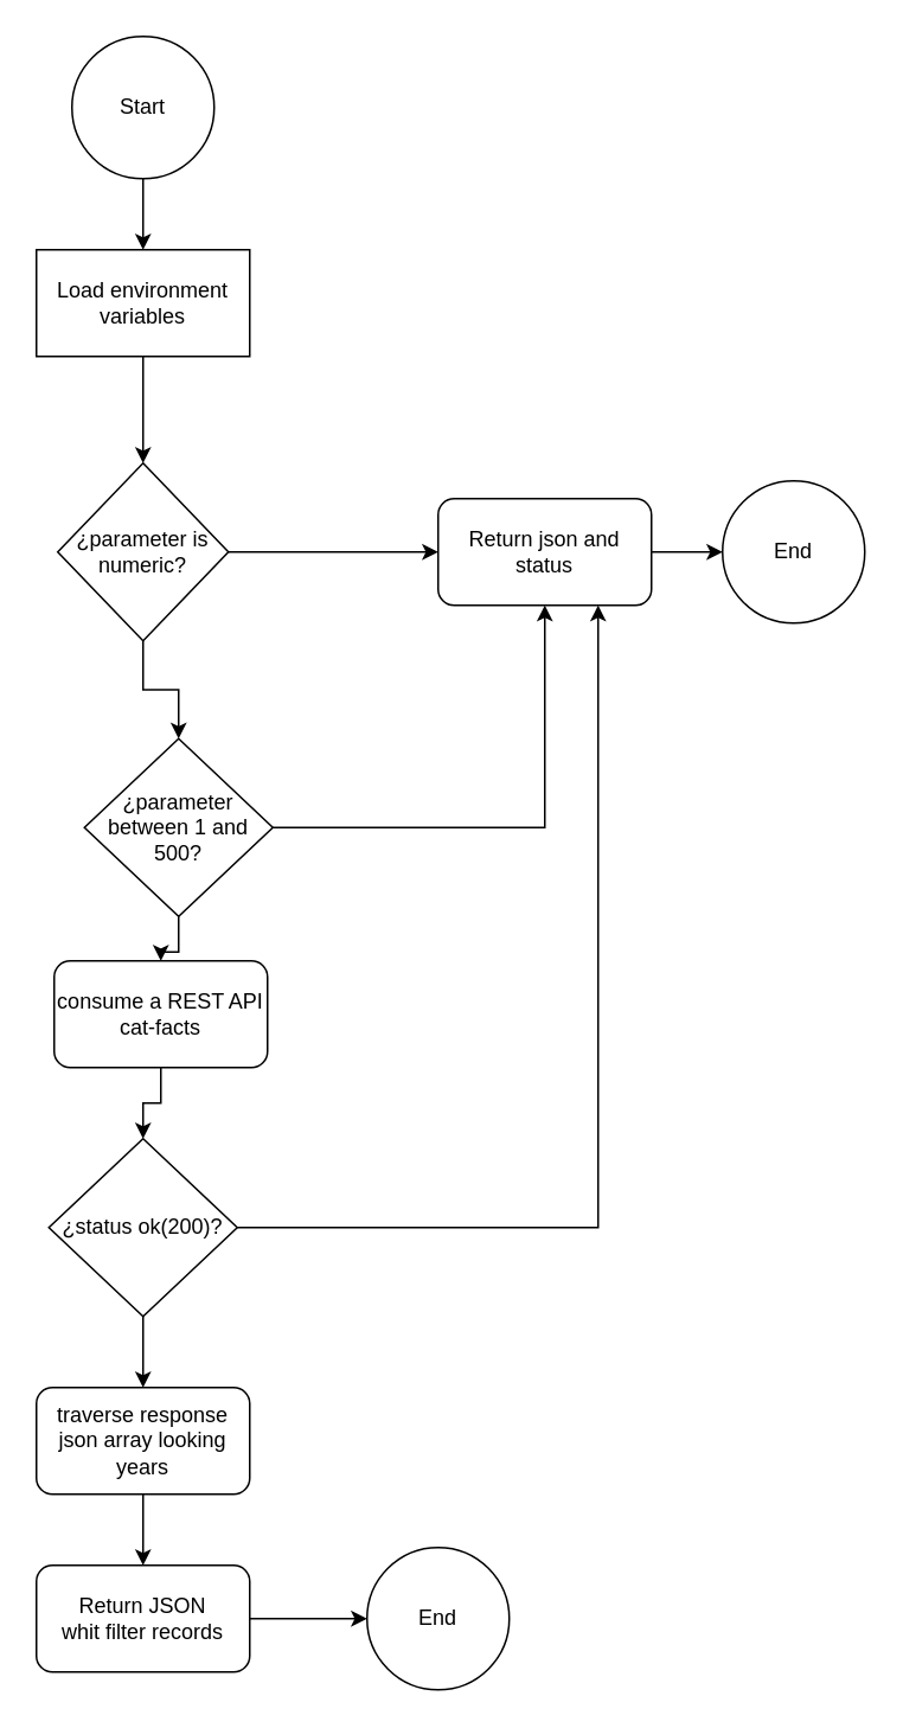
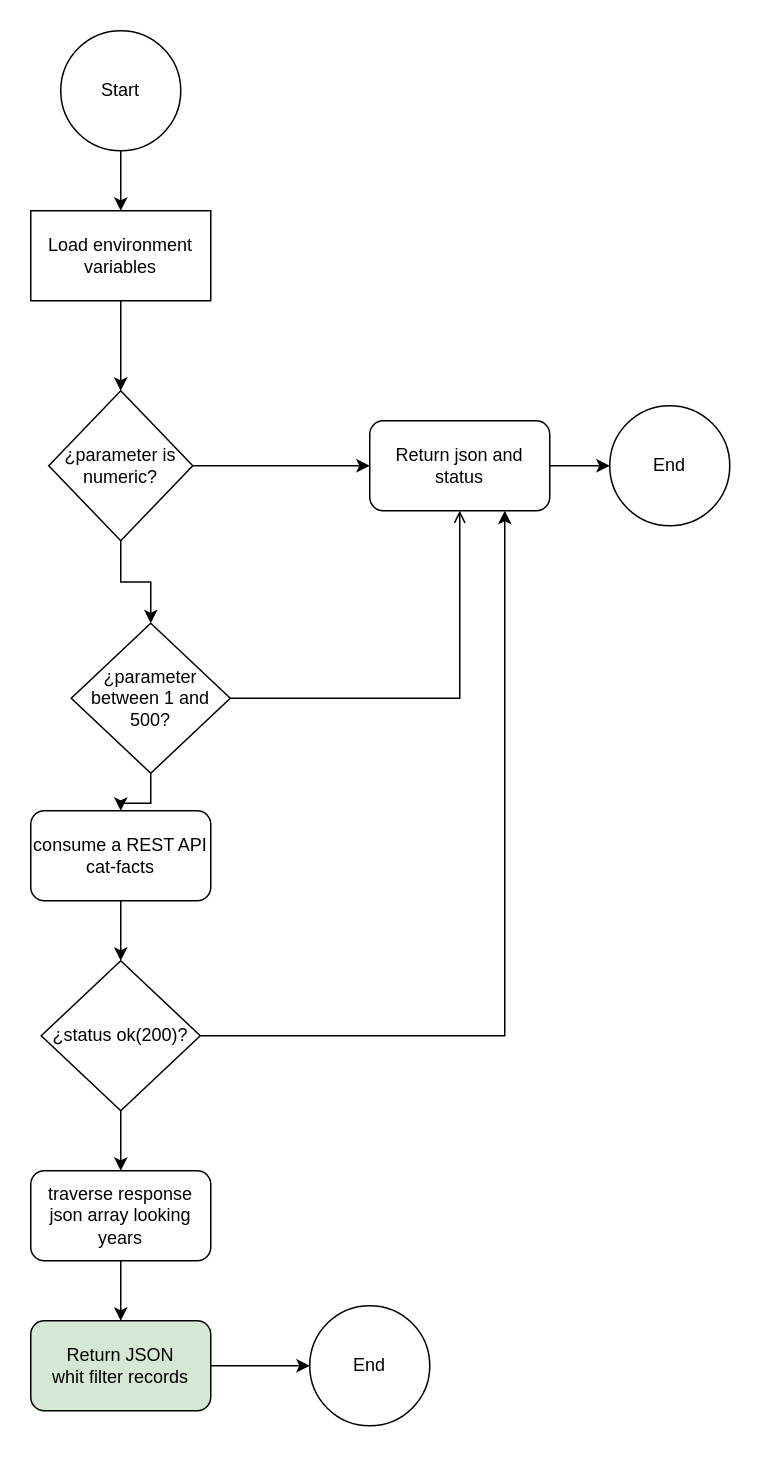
  <mxCell id="0" />
  <mxCell id="1" parent="0" />
  <mxCell id="2" style="edgeStyle=orthogonalEdgeStyle;rounded=0;orthogonalLoop=1;jettySize=auto;html=1;entryX=0.5;entryY=0;entryDx=0;entryDy=0;" edge="1" parent="1" source="3" target="5"><mxGeometry relative="1" as="geometry" /></mxCell>
  <mxCell id="3" value="Start" style="ellipse;whiteSpace=wrap;html=1;aspect=fixed;" vertex="1" parent="1"><mxGeometry x="40" y="20" width="80" height="80" as="geometry" /></mxCell>
  <mxCell id="4" style="edgeStyle=orthogonalEdgeStyle;rounded=0;orthogonalLoop=1;jettySize=auto;html=1;entryX=0.5;entryY=0;entryDx=0;entryDy=0;" edge="1" parent="1" source="5" target="8"><mxGeometry relative="1" as="geometry" /></mxCell>
  <mxCell id="5" value="Load environment variables" style="rounded=0;whiteSpace=wrap;html=1;" vertex="1" parent="1"><mxGeometry x="20" y="140" width="120" height="60" as="geometry" /></mxCell>
  <mxCell id="6" style="edgeStyle=orthogonalEdgeStyle;rounded=0;orthogonalLoop=1;jettySize=auto;html=1;entryX=0.5;entryY=0;entryDx=0;entryDy=0;" edge="1" parent="1" source="8" target="11"><mxGeometry relative="1" as="geometry" /></mxCell>
  <mxCell id="7" style="edgeStyle=orthogonalEdgeStyle;rounded=0;orthogonalLoop=1;jettySize=auto;html=1;entryX=0;entryY=0.5;entryDx=0;entryDy=0;" edge="1" parent="1" source="8" target="13"><mxGeometry relative="1" as="geometry" /></mxCell>
  <mxCell id="8" value="¿parameter is numeric?" style="rhombus;whiteSpace=wrap;html=1;" vertex="1" parent="1"><mxGeometry x="32" y="260" width="96" height="100" as="geometry" /></mxCell>
- <mxCell id="9" style="edgeStyle=orthogonalEdgeStyle;rounded=0;orthogonalLoop=1;jettySize=auto;html=1;entryX=0.5;entryY=1;entryDx=0;entryDy=0;" edge="1" parent="1" source="11" target="13"><mxGeometry relative="1" as="geometry" /></mxCell>
+ <mxCell id="9" style="edgeStyle=orthogonalEdgeStyle;rounded=0;orthogonalLoop=1;jettySize=auto;html=1;entryX=0.5;entryY=1;entryDx=0;entryDy=0;endArrow=open;" edge="1" parent="1" source="11" target="13"><mxGeometry relative="1" as="geometry" /></mxCell>
  <mxCell id="10" style="edgeStyle=orthogonalEdgeStyle;rounded=0;orthogonalLoop=1;jettySize=auto;html=1;entryX=0.5;entryY=0;entryDx=0;entryDy=0;" edge="1" parent="1" source="11" target="16"><mxGeometry relative="1" as="geometry" /></mxCell>
  <mxCell id="11" value="¿parameter between 1 and 500?" style="rhombus;whiteSpace=wrap;html=1;" vertex="1" parent="1"><mxGeometry x="47" y="415" width="106" height="100" as="geometry" /></mxCell>
  <mxCell id="12" style="edgeStyle=orthogonalEdgeStyle;rounded=0;orthogonalLoop=1;jettySize=auto;html=1;entryX=0;entryY=0.5;entryDx=0;entryDy=0;" edge="1" parent="1" source="13" target="14"><mxGeometry relative="1" as="geometry"><mxPoint x="406" y="310" as="targetPoint" /></mxGeometry></mxCell>
  <mxCell id="13" value="Return json and status" style="rounded=1;whiteSpace=wrap;html=1;" vertex="1" parent="1"><mxGeometry x="246" y="280" width="120" height="60" as="geometry" /></mxCell>
  <mxCell id="14" value="End" style="ellipse;whiteSpace=wrap;html=1;aspect=fixed;" vertex="1" parent="1"><mxGeometry x="406" y="270" width="80" height="80" as="geometry" /></mxCell>
  <mxCell id="15" style="edgeStyle=orthogonalEdgeStyle;rounded=0;orthogonalLoop=1;jettySize=auto;html=1;entryX=0.5;entryY=0;entryDx=0;entryDy=0;" edge="1" parent="1" source="16" target="19"><mxGeometry relative="1" as="geometry" /></mxCell>
- <mxCell id="16" value="consume a REST API cat-facts" style="rounded=1;whiteSpace=wrap;html=1;" vertex="1" parent="1"><mxGeometry x="30" y="540" width="120" height="60" as="geometry" /></mxCell>
+ <mxCell id="16" value="consume a REST API cat-facts" style="rounded=1;whiteSpace=wrap;html=1;" vertex="1" parent="1"><mxGeometry x="20" y="540" width="120" height="60" as="geometry" /></mxCell>
  <mxCell id="17" style="edgeStyle=orthogonalEdgeStyle;rounded=0;orthogonalLoop=1;jettySize=auto;html=1;entryX=0.75;entryY=1;entryDx=0;entryDy=0;" edge="1" parent="1" source="19" target="13"><mxGeometry relative="1" as="geometry" /></mxCell>
  <mxCell id="18" style="edgeStyle=orthogonalEdgeStyle;rounded=0;orthogonalLoop=1;jettySize=auto;html=1;entryX=0.5;entryY=0;entryDx=0;entryDy=0;" edge="1" parent="1" source="19" target="21"><mxGeometry relative="1" as="geometry"><mxPoint x="80" y="780" as="targetPoint" /></mxGeometry></mxCell>
  <mxCell id="19" value="¿status ok(200)?" style="rhombus;whiteSpace=wrap;html=1;" vertex="1" parent="1"><mxGeometry x="27" y="640" width="106" height="100" as="geometry" /></mxCell>
  <mxCell id="20" style="edgeStyle=orthogonalEdgeStyle;rounded=0;orthogonalLoop=1;jettySize=auto;html=1;entryX=0.5;entryY=0;entryDx=0;entryDy=0;" edge="1" parent="1" source="21" target="23"><mxGeometry relative="1" as="geometry" /></mxCell>
  <mxCell id="21" value="traverse response json array looking years" style="rounded=1;whiteSpace=wrap;html=1;" vertex="1" parent="1"><mxGeometry x="20" y="780" width="120" height="60" as="geometry" /></mxCell>
  <mxCell id="22" style="edgeStyle=orthogonalEdgeStyle;rounded=0;orthogonalLoop=1;jettySize=auto;html=1;entryX=0;entryY=0.5;entryDx=0;entryDy=0;" edge="1" parent="1" source="23" target="24"><mxGeometry relative="1" as="geometry"><mxPoint x="206" y="910" as="targetPoint" /></mxGeometry></mxCell>
- <mxCell id="23" value="Return JSON whit&amp;nbsp;filter records " style="rounded=1;whiteSpace=wrap;html=1;" vertex="1" parent="1"><mxGeometry x="20" y="880" width="120" height="60" as="geometry" /></mxCell>
+ <mxCell id="23" value="Return JSON whit&amp;nbsp;filter records " style="rounded=1;whiteSpace=wrap;html=1;fillColor=#d5e8d4;" vertex="1" parent="1"><mxGeometry x="20" y="880" width="120" height="60" as="geometry" /></mxCell>
  <mxCell id="24" value="End" style="ellipse;whiteSpace=wrap;html=1;aspect=fixed;" vertex="1" parent="1"><mxGeometry x="206" y="870" width="80" height="80" as="geometry" /></mxCell>
